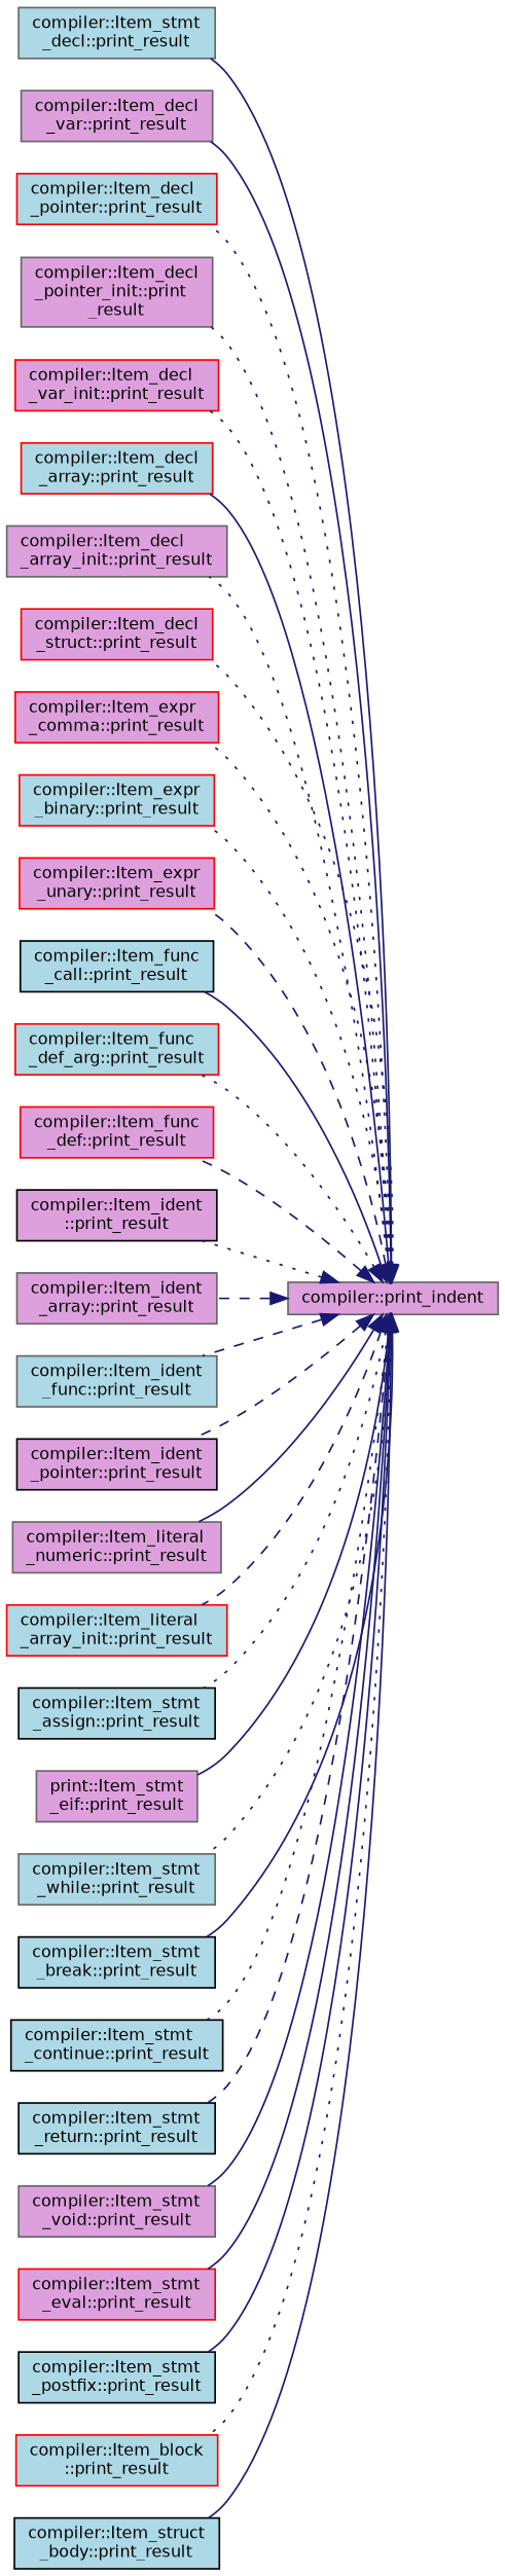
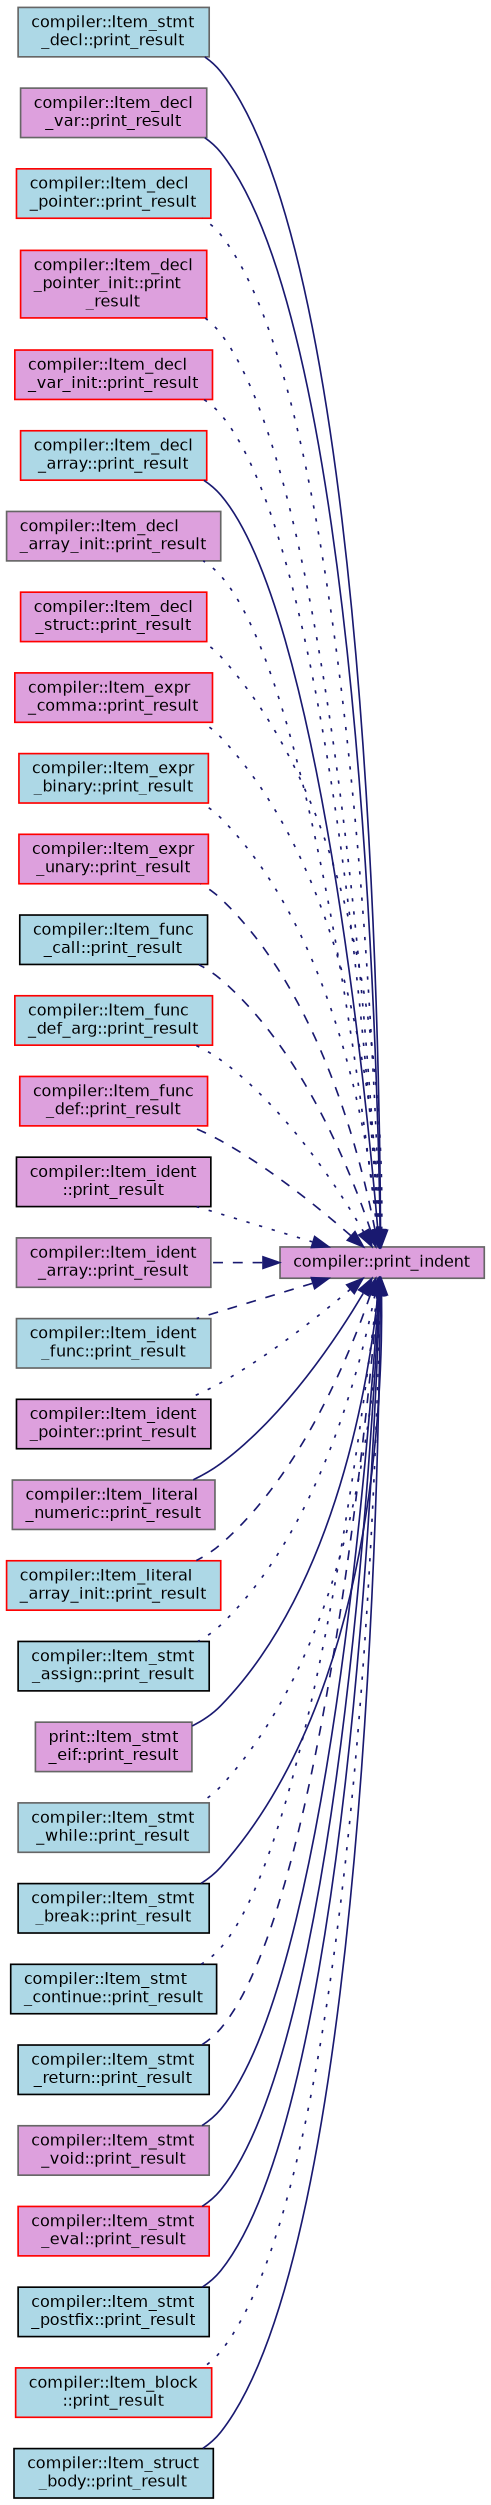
  digraph {
    rankdir=RL
    node [color=red fillcolor=plum fontname=Helvetica fontsize=10 shape=record style=filled]
    edge [color=midnightblue dir=back fontname=Helvetica fontsize=10 labelfontname=Helvetica labelfontsize=10 style=dotted]
    n1 [color=gray40 fontcolor=black height=0.2 label="compiler::print_indent" width=0.4]
    n2 [color=gray40 fillcolor=lightblue height=0.2 label="compiler::Item_stmt\l_decl::print_result" width=0.4]
    n3 [color=gray40 height=0.2 label="compiler::Item_decl\l_var::print_result" width=0.4]
    n4 [fillcolor=lightblue height=0.2 label="compiler::Item_decl\l_pointer::print_result" width=0.4]
-   n5 [color=gray40 height=0.2 label="compiler::Item_decl\l_pointer_init::print\l_result" width=0.4]
+   n5 [height=0.2 label="compiler::Item_decl\l_pointer_init::print\l_result" width=0.4]
    n6 [height=0.2 label="compiler::Item_decl\l_var_init::print_result" width=0.4]
    n7 [fillcolor=lightblue height=0.2 label="compiler::Item_decl\l_array::print_result" width=0.4]
    n8 [color=gray40 height=0.2 label="compiler::Item_decl\l_array_init::print_result" width=0.4]
    n9 [height=0.2 label="compiler::Item_decl\l_struct::print_result" width=0.4]
    n10 [height=0.2 label="compiler::Item_expr\l_comma::print_result" width=0.4]
    n11 [fillcolor=lightblue height=0.2 label="compiler::Item_expr\l_binary::print_result" width=0.4]
    n12 [height=0.2 label="compiler::Item_expr\l_unary::print_result" width=0.4]
    n13 [color=black fillcolor=lightblue height=0.2 label="compiler::Item_func\l_call::print_result" width=0.4]
    n14 [fillcolor=lightblue height=0.2 label="compiler::Item_func\l_def_arg::print_result" width=0.4]
    n15 [height=0.2 label="compiler::Item_func\l_def::print_result" width=0.4]
    n16 [color=black height=0.2 label="compiler::Item_ident\l::print_result" width=0.4]
    n17 [color=gray40 height=0.2 label="compiler::Item_ident\l_array::print_result" width=0.4]
    n18 [color=gray40 fillcolor=lightblue height=0.2 label="compiler::Item_ident\l_func::print_result" width=0.4]
    n19 [color=black height=0.2 label="compiler::Item_ident\l_pointer::print_result" width=0.4]
    n20 [color=gray40 height=0.2 label="compiler::Item_literal\l_numeric::print_result" width=0.4]
    n21 [fillcolor=lightblue height=0.2 label="compiler::Item_literal\l_array_init::print_result" width=0.4]
    n22 [color=black fillcolor=lightblue height=0.2 label="compiler::Item_stmt\l_assign::print_result" width=0.4]
    n23 [color=gray40 height=0.2 label="print::Item_stmt\l_eif::print_result" width=0.4]
    n24 [color=gray40 fillcolor=lightblue height=0.2 label="compiler::Item_stmt\l_while::print_result" width=0.4]
    n25 [color=black fillcolor=lightblue height=0.2 label="compiler::Item_stmt\l_break::print_result" width=0.4]
    n26 [color=black fillcolor=lightblue height=0.2 label="compiler::Item_stmt\l_continue::print_result" width=0.4]
    n27 [color=black fillcolor=lightblue height=0.2 label="compiler::Item_stmt\l_return::print_result" width=0.4]
    n28 [color=gray40 height=0.2 label="compiler::Item_stmt\l_void::print_result" width=0.4]
    n29 [height=0.2 label="compiler::Item_stmt\l_eval::print_result" width=0.4]
    n30 [color=black fillcolor=lightblue height=0.2 label="compiler::Item_stmt\l_postfix::print_result" width=0.4]
    n31 [fillcolor=lightblue height=0.2 label="compiler::Item_block\l::print_result" width=0.4]
    n32 [color=black fillcolor=lightblue height=0.2 label="compiler::Item_struct\l_body::print_result" width=0.4]
    n1 -> n2 [style=solid]
    n1 -> n3 [style=solid]
    n1 -> n4
    n1 -> n5
    n1 -> n6
    n1 -> n7 [style=solid]
    n1 -> n8
    n1 -> n9
    n1 -> n10
    n1 -> n11
    n1 -> n12 [style=dashed]
-   n1 -> n13 [style=solid]
+   n1 -> n13 [style=dashed]
    n1 -> n14
    n1 -> n15 [style=dashed]
    n1 -> n16
    n1 -> n17 [style=dashed]
    n1 -> n18 [style=dashed]
-   n1 -> n19 [style=dashed]
+   n1 -> n19
    n1 -> n20 [style=solid]
    n1 -> n21 [style=dashed]
    n1 -> n22
    n1 -> n23 [style=solid]
    n1 -> n24
    n1 -> n25 [style=solid]
    n1 -> n26
    n1 -> n27 [style=dashed]
    n1 -> n28 [style=solid]
    n1 -> n29 [style=solid]
    n1 -> n30 [style=solid]
    n1 -> n31
    n1 -> n32 [style=solid]
  }
